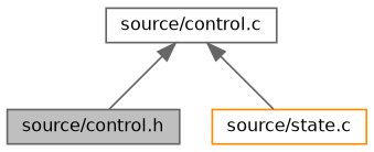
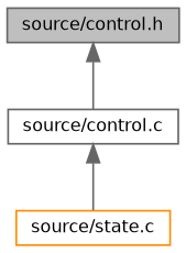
  digraph {
    node [color=gray40 fillcolor=white fontname=Helvetica fontsize=10 shape=record style=filled]
    edge [color=gray40 dir=back fontname=Helvetica fontsize=10 labelfontname=Helvetica labelfontsize=10 style=solid]
    n1 [fillcolor=grey75 fontcolor=black height=0.2 label="source/control.h" width=0.4]
    n2 [height=0.2 label="source/control.c" width=0.4]
    n3 [color=darkorange height=0.2 label="source/state.c" width=0.4]
-   n2 -> n1
+   n1 -> n2
    n2 -> n3
  }
